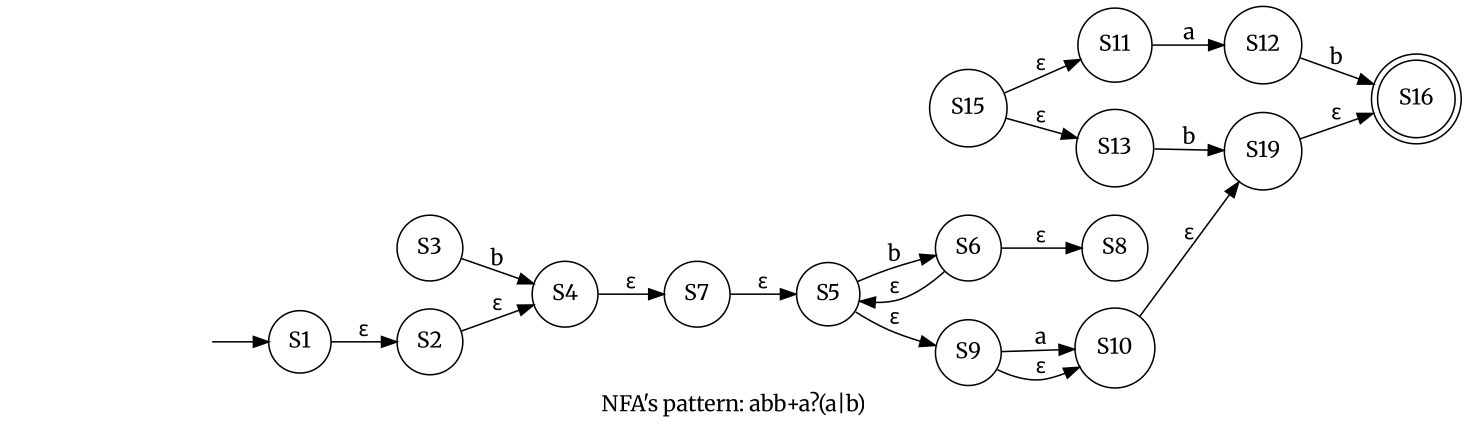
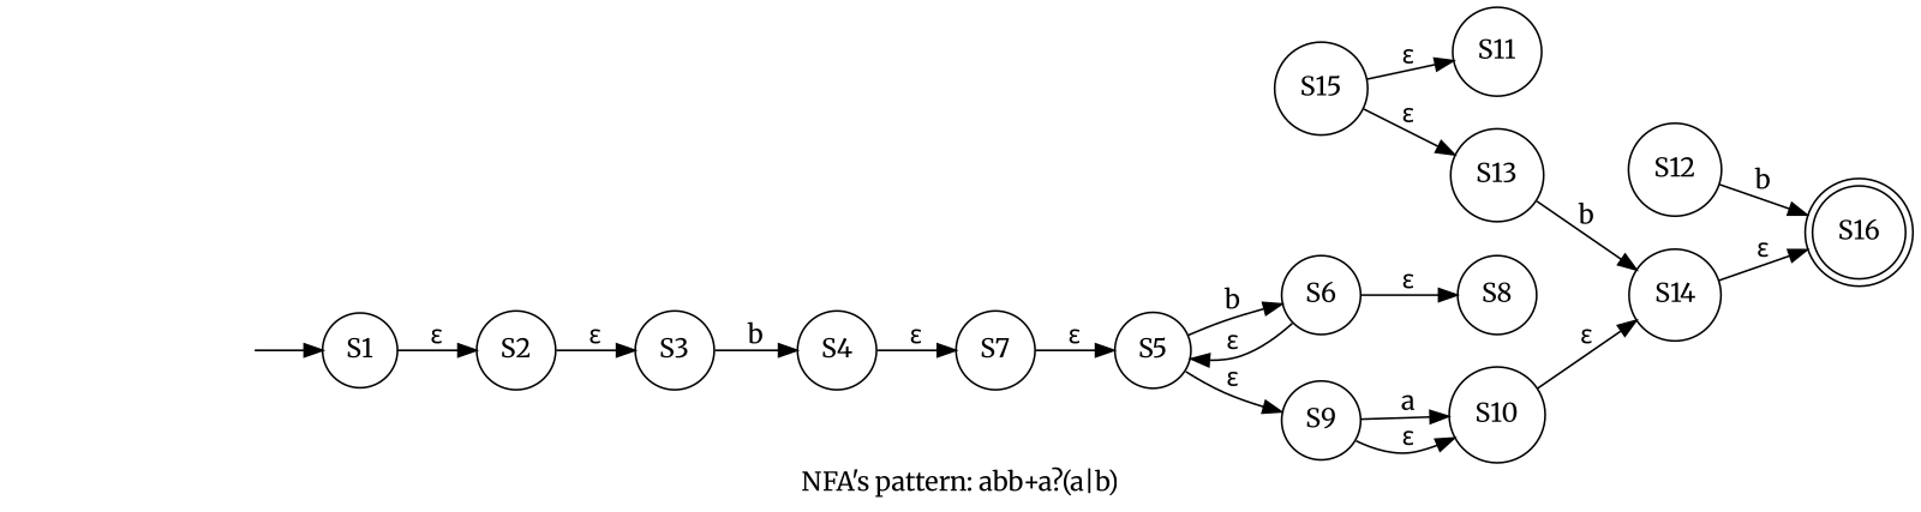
  digraph {
    fontname=Merriweather
    label="NFA's pattern: abb+a?(a|b)"
    rankdir=LR
    node [fontname=Merriweather shape=circle]
    edge [fontname=Merriweather]
    S1
    S2
    S3
    S4
    S7
    S5
    S6
    S9
    S8
    S10
-   S14 [label=S19]
+   S14
    S15
    S11
    S13
    S12
    S16 [shape=doublecircle]
    startingState [style=invisible shape=""]
    S1 -> S2 [label="ε"]
-   S2 -> S4 [label="ε"]
+   S2 -> S3 [label="ε"]
    S3 -> S4 [label=b]
    S4 -> S7 [label="ε"]
    S7 -> S5 [label="ε"]
    S5 -> S6 [label=b]
    S5 -> S9 [label="ε"]
    S6 -> S5 [label="ε"]
    S6 -> S8 [label="ε"]
    S9 -> S10 [label=a]
    S9 -> S10 [label="ε"]
    S10 -> S14 [label="ε"]
    S14 -> S16 [label="ε"]
    S15 -> S11 [label="ε"]
    S15 -> S13 [label="ε"]
-   S11 -> S12 [label=a]
    S13 -> S14 [label=b]
    S12 -> S16 [label=b]
    startingState -> S1
  }
